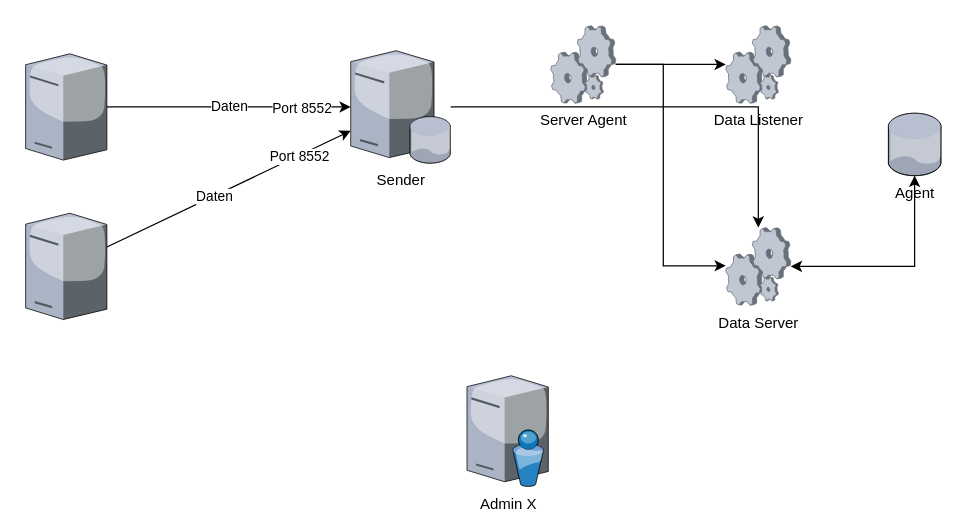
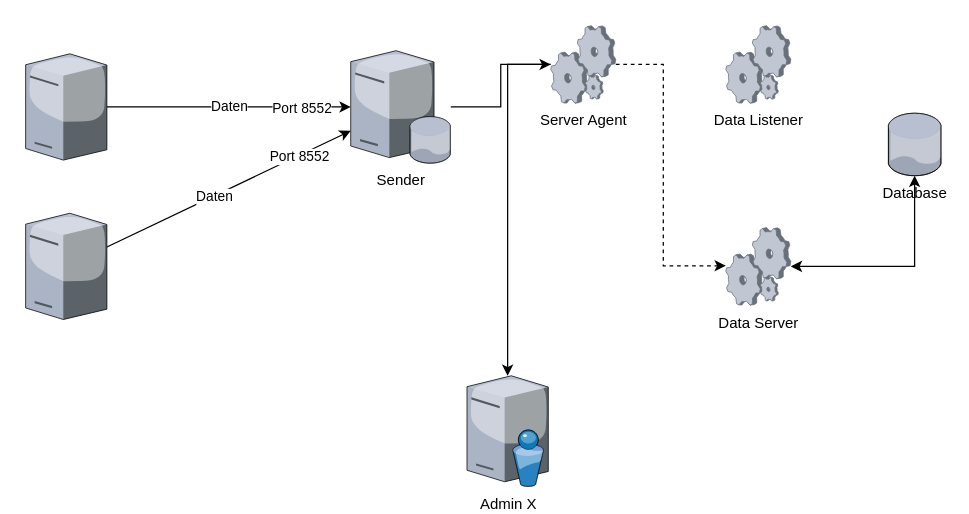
  <mxCell id="0" />
  <mxCell id="1" parent="0" />
- <mxCell id="2" style="edgeStyle=orthogonalEdgeStyle;rounded=0;orthogonalLoop=1;jettySize=auto;html=1;" edge="1" parent="1" source="3" target="18"><mxGeometry relative="1" as="geometry" /></mxCell>
+ <mxCell id="2" style="edgeStyle=orthogonalEdgeStyle;rounded=0;orthogonalLoop=1;jettySize=auto;html=1;" edge="1" parent="1" source="3" target="11"><mxGeometry relative="1" as="geometry" /></mxCell>
  <mxCell id="3" value="Sender" style="verticalLabelPosition=bottom;sketch=0;aspect=fixed;html=1;verticalAlign=top;strokeColor=none;align=center;outlineConnect=0;shape=mxgraph.citrix.database_server;" vertex="1" parent="1"><mxGeometry x="280" y="40" width="80" height="90" as="geometry" /></mxCell>
  <mxCell id="4" value="Daten" style="endArrow=classic;html=1;rounded=0;" edge="1" parent="1" source="15" target="3"><mxGeometry width="50" height="50" relative="1" as="geometry"><mxPoint x="105" y="102" as="sourcePoint" /><mxPoint x="550" y="220" as="targetPoint" /><Array as="points" /></mxGeometry></mxCell>
  <mxCell id="5" value="Port 8552" style="edgeLabel;html=1;align=center;verticalAlign=middle;resizable=0;points=[];" vertex="1" connectable="0" parent="4"><mxGeometry x="0.587" relative="1" as="geometry"><mxPoint as="offset" /></mxGeometry></mxCell>
  <mxCell id="6" value="" style="endArrow=classic;html=1;rounded=0;" edge="1" parent="1" source="14" target="3"><mxGeometry width="50" height="50" relative="1" as="geometry"><mxPoint x="105" y="205.965" as="sourcePoint" /><mxPoint x="550" y="220" as="targetPoint" /></mxGeometry></mxCell>
  <mxCell id="7" value="Daten" style="edgeLabel;html=1;align=center;verticalAlign=middle;resizable=0;points=[];" vertex="1" connectable="0" parent="6"><mxGeometry x="-0.121" y="1" relative="1" as="geometry"><mxPoint y="1" as="offset" /></mxGeometry></mxCell>
  <mxCell id="8" value="Port 8552" style="edgeLabel;html=1;align=center;verticalAlign=middle;resizable=0;points=[];" vertex="1" connectable="0" parent="6"><mxGeometry x="0.572" y="-1" relative="1" as="geometry"><mxPoint as="offset" /></mxGeometry></mxCell>
- <mxCell id="9" style="edgeStyle=orthogonalEdgeStyle;rounded=0;orthogonalLoop=1;jettySize=auto;html=1;" edge="1" parent="1" source="11" target="13"><mxGeometry relative="1" as="geometry" /></mxCell>
- <mxCell id="10" style="edgeStyle=orthogonalEdgeStyle;rounded=0;orthogonalLoop=1;jettySize=auto;html=1;startArrow=none;startFill=0;" edge="1" parent="1" source="11" target="18"><mxGeometry relative="1" as="geometry"><Array as="points"><mxPoint x="530" y="51" /><mxPoint x="530" y="212" /></Array></mxGeometry></mxCell>
+ <mxCell id="9" style="edgeStyle=orthogonalEdgeStyle;rounded=0;orthogonalLoop=1;jettySize=auto;html=1;" edge="1" parent="1" source="11" target="16"><mxGeometry relative="1" as="geometry" /></mxCell>
+ <mxCell id="10" style="edgeStyle=orthogonalEdgeStyle;rounded=0;orthogonalLoop=1;jettySize=auto;html=1;startArrow=none;startFill=0;dashed=1;" edge="1" parent="1" source="11" target="18"><mxGeometry relative="1" as="geometry"><Array as="points"><mxPoint x="530" y="51" /><mxPoint x="530" y="212" /></Array></mxGeometry></mxCell>
  <mxCell id="11" value="Server Agent" style="verticalLabelPosition=bottom;sketch=0;aspect=fixed;html=1;verticalAlign=top;strokeColor=none;align=center;outlineConnect=0;shape=mxgraph.citrix.process;" vertex="1" parent="1"><mxGeometry x="440" y="20" width="52" height="62" as="geometry" /></mxCell>
- <mxCell id="12" value="Agent" style="verticalLabelPosition=bottom;sketch=0;aspect=fixed;html=1;verticalAlign=top;strokeColor=none;align=center;outlineConnect=0;shape=mxgraph.citrix.database;" vertex="1" parent="1"><mxGeometry x="710" y="90" width="42.5" height="50" as="geometry" /></mxCell>
+ <mxCell id="12" value="Database" style="verticalLabelPosition=bottom;sketch=0;aspect=fixed;html=1;verticalAlign=top;strokeColor=none;align=center;outlineConnect=0;shape=mxgraph.citrix.database;" vertex="1" parent="1"><mxGeometry x="710" y="90" width="42.5" height="50" as="geometry" /></mxCell>
  <mxCell id="13" value="Data Listener" style="verticalLabelPosition=bottom;sketch=0;aspect=fixed;html=1;verticalAlign=top;strokeColor=none;align=center;outlineConnect=0;shape=mxgraph.citrix.process;" vertex="1" parent="1"><mxGeometry x="580" y="20" width="52" height="62" as="geometry" /></mxCell>
  <mxCell id="14" value="" style="verticalLabelPosition=bottom;sketch=0;aspect=fixed;html=1;verticalAlign=top;strokeColor=none;align=center;outlineConnect=0;shape=mxgraph.citrix.tower_server;" vertex="1" parent="1"><mxGeometry x="20" y="170" width="65" height="85" as="geometry" /></mxCell>
  <mxCell id="15" value="" style="verticalLabelPosition=bottom;sketch=0;aspect=fixed;html=1;verticalAlign=top;strokeColor=none;align=center;outlineConnect=0;shape=mxgraph.citrix.tower_server;" vertex="1" parent="1"><mxGeometry x="20" y="42.5" width="65" height="85" as="geometry" /></mxCell>
  <mxCell id="16" value="Admin X" style="verticalLabelPosition=bottom;sketch=0;aspect=fixed;html=1;verticalAlign=top;strokeColor=none;align=center;outlineConnect=0;shape=mxgraph.citrix.directory_server;" vertex="1" parent="1"><mxGeometry x="373" y="300" width="65" height="88.5" as="geometry" /></mxCell>
  <mxCell id="17" style="edgeStyle=orthogonalEdgeStyle;rounded=0;orthogonalLoop=1;jettySize=auto;html=1;startArrow=classic;startFill=1;" edge="1" parent="1" source="18" target="12"><mxGeometry relative="1" as="geometry"><Array as="points"><mxPoint x="731" y="212" /></Array></mxGeometry></mxCell>
  <mxCell id="18" value="Data Server" style="verticalLabelPosition=bottom;sketch=0;aspect=fixed;html=1;verticalAlign=top;strokeColor=none;align=center;outlineConnect=0;shape=mxgraph.citrix.process;" vertex="1" parent="1"><mxGeometry x="580" y="181.5" width="52" height="62" as="geometry" /></mxCell>
